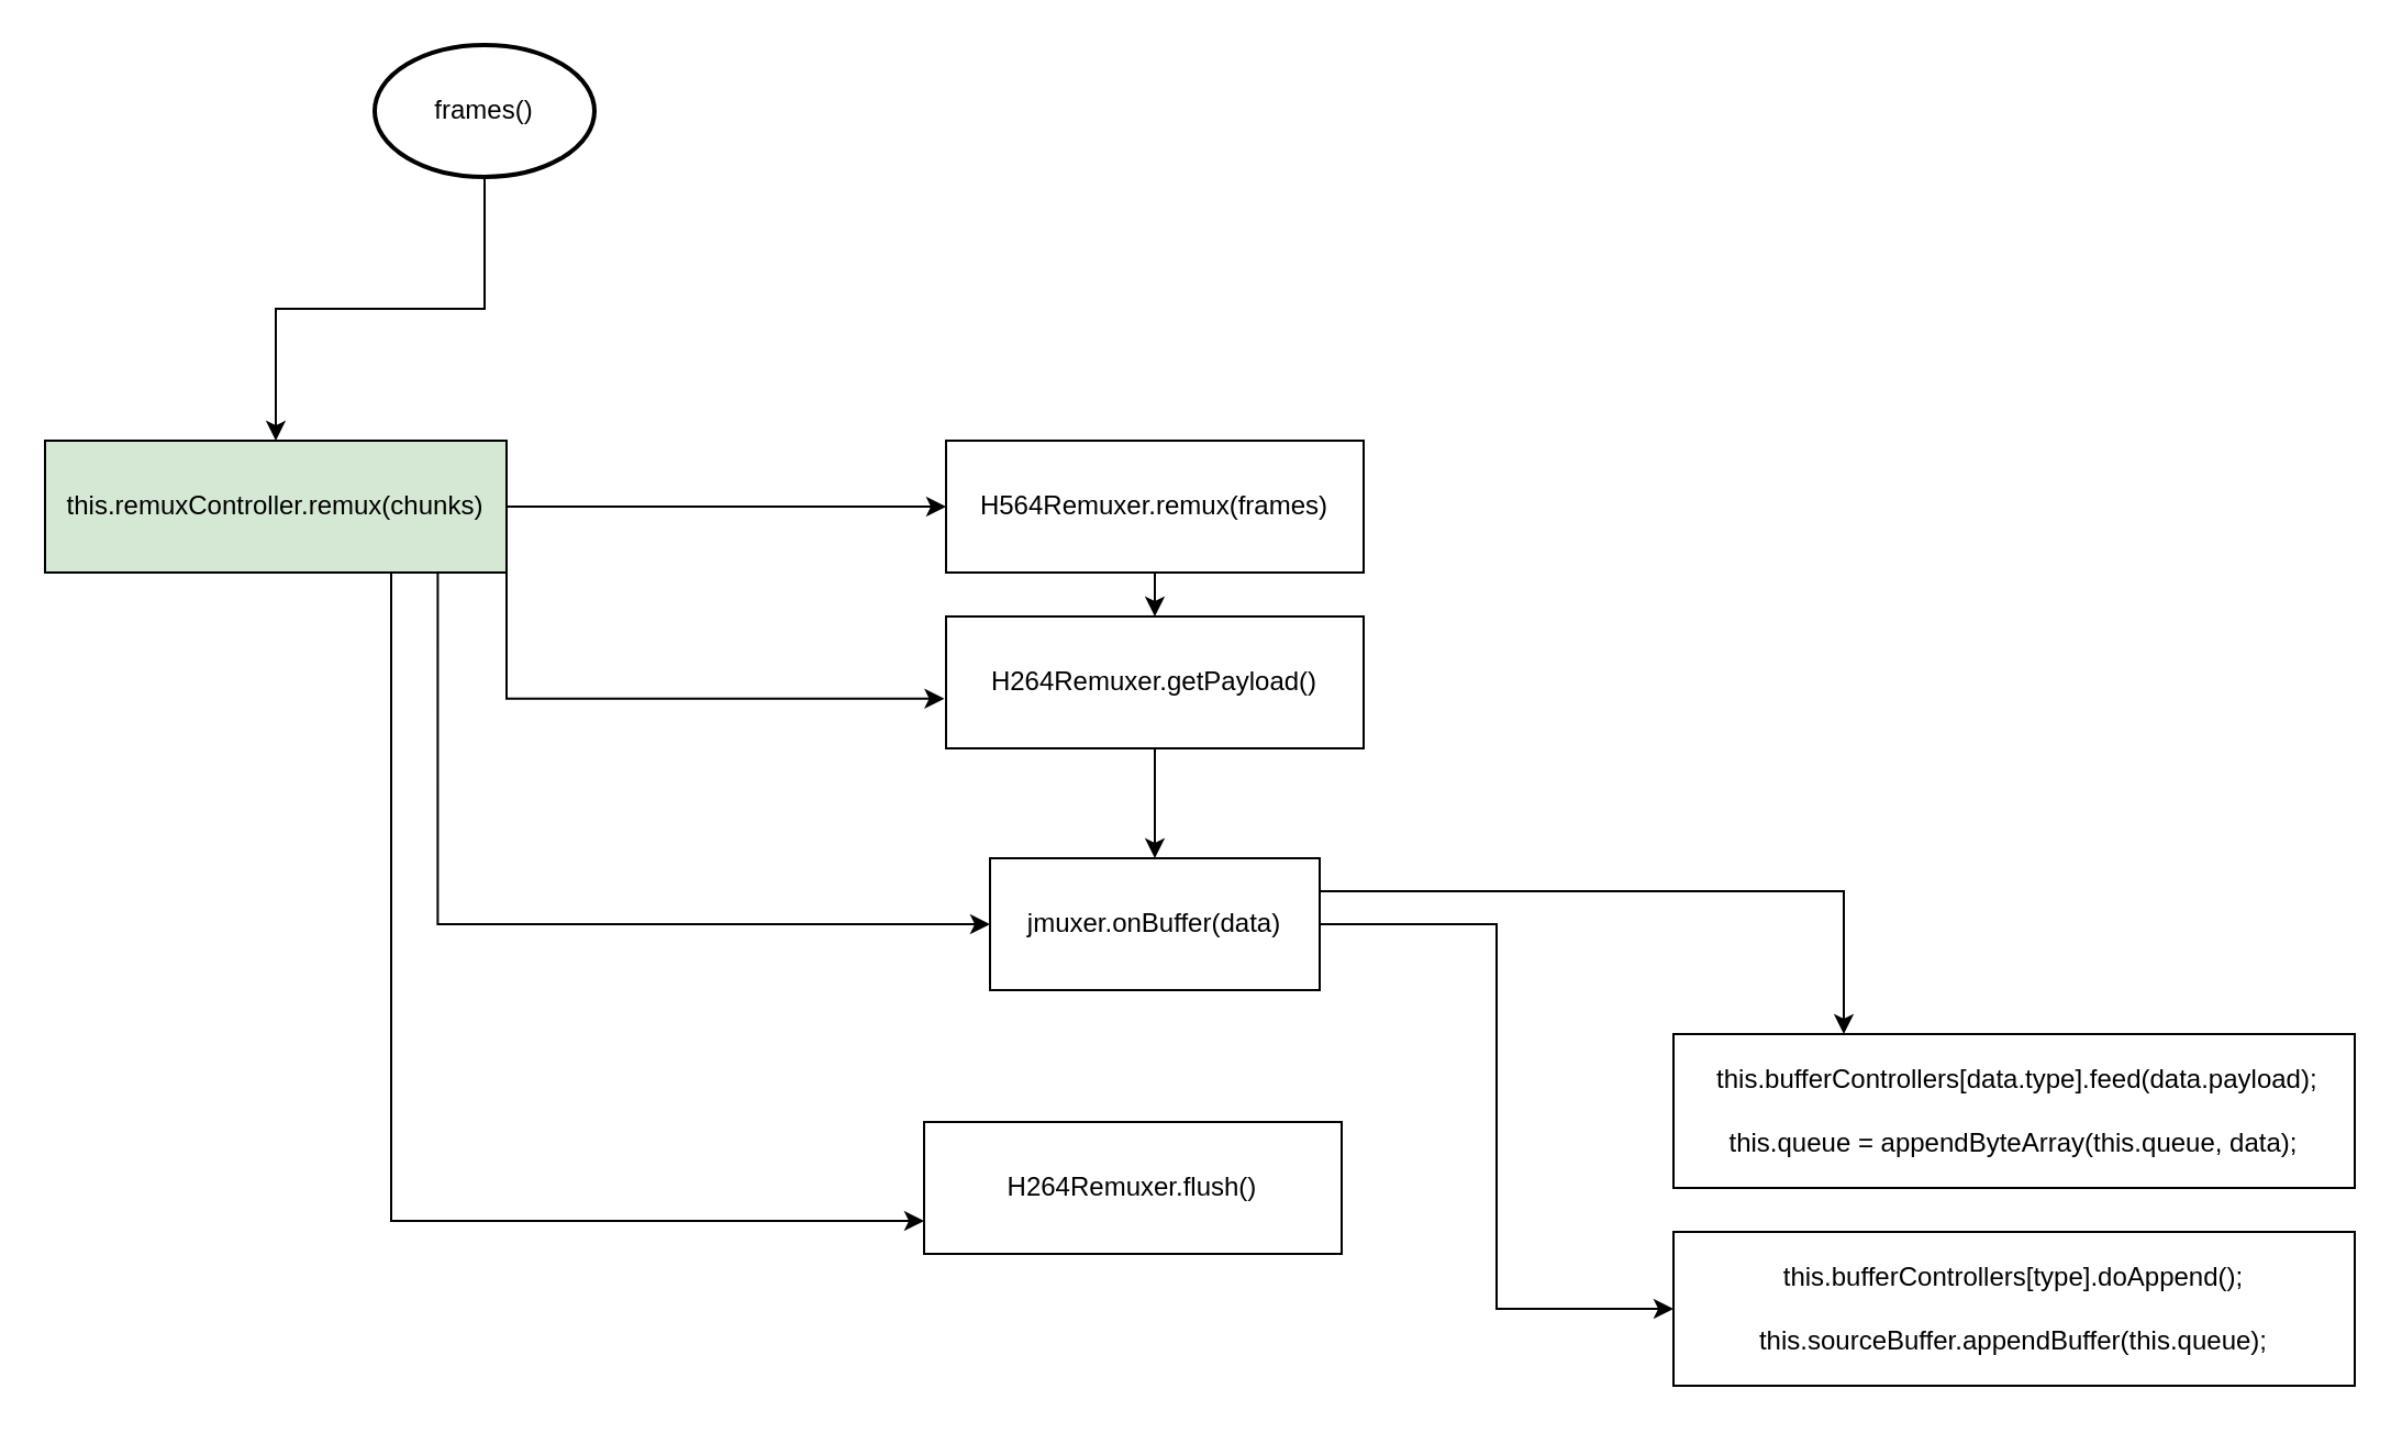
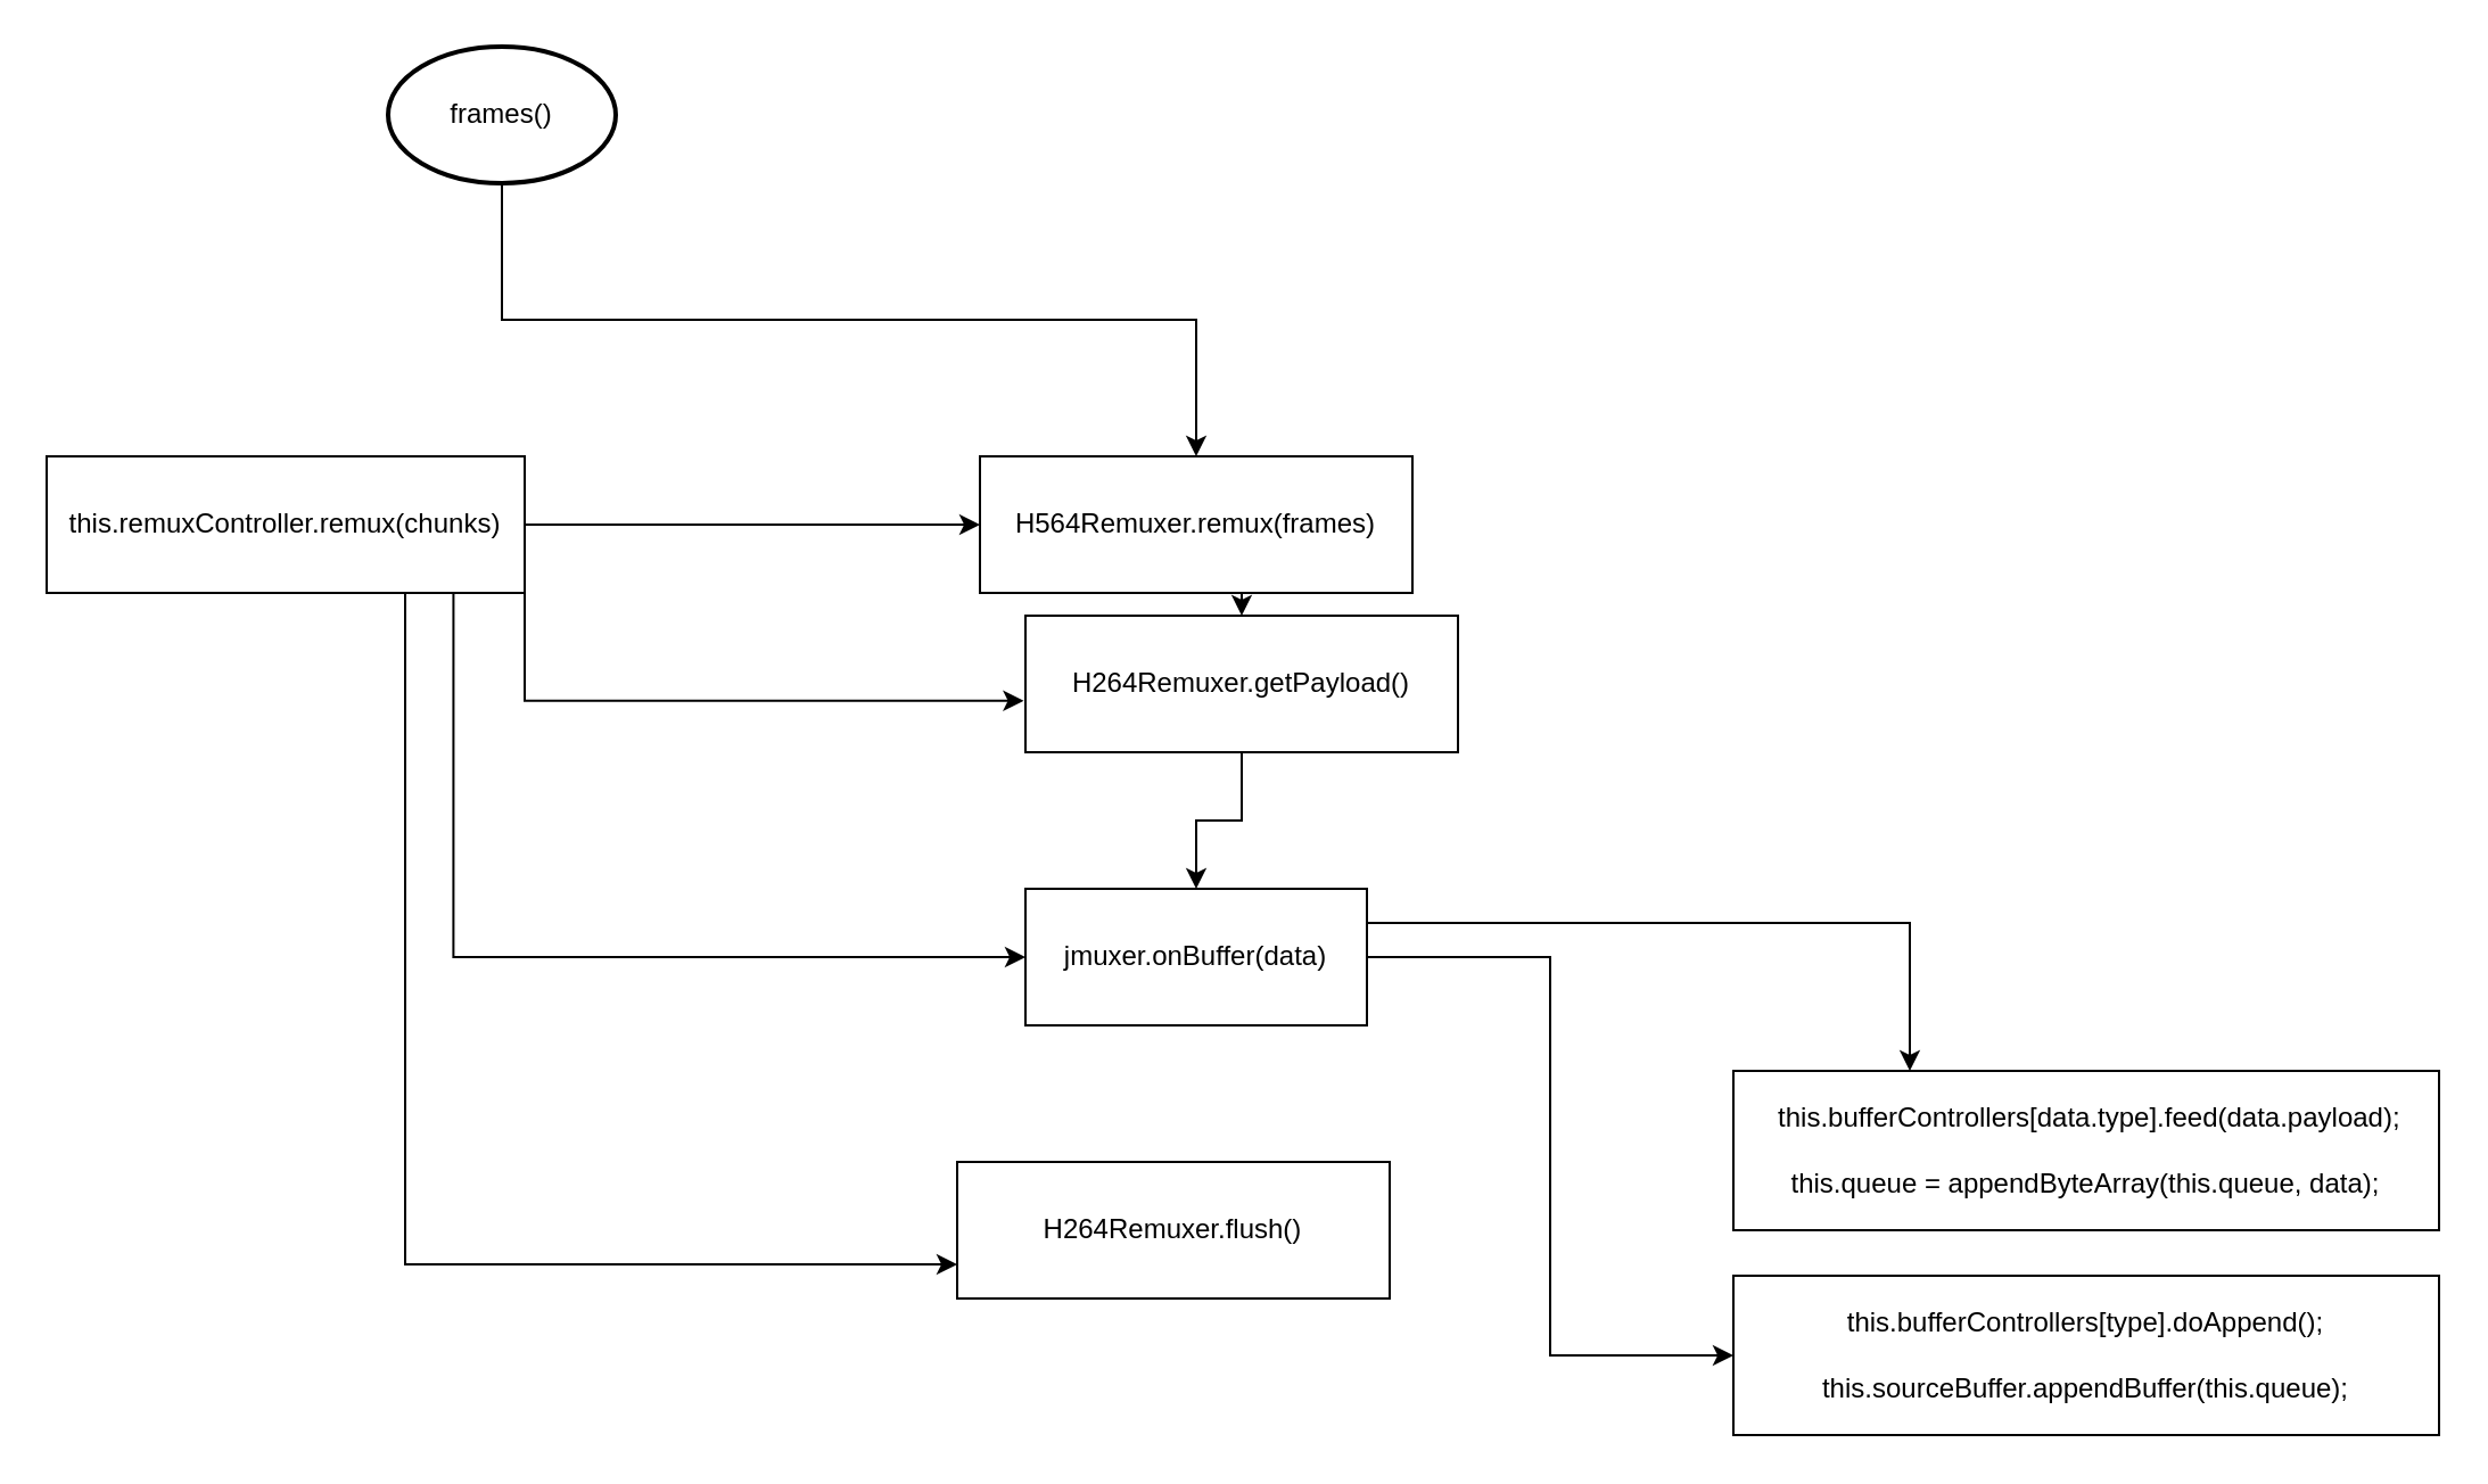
  <mxCell id="0" />
  <mxCell id="1" parent="0" />
  <mxCell id="2" style="edgeStyle=orthogonalEdgeStyle;rounded=0;orthogonalLoop=1;jettySize=auto;html=1;exitX=1;exitY=0.5;exitDx=0;exitDy=0;entryX=0;entryY=0.5;entryDx=0;entryDy=0;" parent="1" source="6" target="10" edge="1"><mxGeometry relative="1" as="geometry" /></mxCell>
  <mxCell id="3" style="edgeStyle=orthogonalEdgeStyle;rounded=0;orthogonalLoop=1;jettySize=auto;html=1;exitX=0.851;exitY=0.997;exitDx=0;exitDy=0;entryX=0;entryY=0.5;entryDx=0;entryDy=0;exitPerimeter=0;" parent="1" source="6" target="13" edge="1"><mxGeometry relative="1" as="geometry" /></mxCell>
  <mxCell id="4" style="edgeStyle=orthogonalEdgeStyle;rounded=0;orthogonalLoop=1;jettySize=auto;html=1;exitX=0.75;exitY=1;exitDx=0;exitDy=0;entryX=0;entryY=0.75;entryDx=0;entryDy=0;" edge="1" parent="1" source="6" target="14"><mxGeometry relative="1" as="geometry" /></mxCell>
  <mxCell id="5" style="edgeStyle=orthogonalEdgeStyle;rounded=0;orthogonalLoop=1;jettySize=auto;html=1;exitX=1;exitY=1;exitDx=0;exitDy=0;entryX=-0.004;entryY=0.623;entryDx=0;entryDy=0;entryPerimeter=0;" edge="1" parent="1" source="6" target="18"><mxGeometry relative="1" as="geometry" /></mxCell>
- <mxCell id="6" value="this.remuxController.remux(chunks)" style="rounded=0;whiteSpace=wrap;html=1;fillColor=#d5e8d4;" parent="1" vertex="1"><mxGeometry x="20" y="200" width="210" height="60" as="geometry" /></mxCell>
- <mxCell id="7" style="edgeStyle=orthogonalEdgeStyle;rounded=0;orthogonalLoop=1;jettySize=auto;html=1;exitX=0.5;exitY=1;exitDx=0;exitDy=0;exitPerimeter=0;entryX=0.5;entryY=0;entryDx=0;entryDy=0;" parent="1" source="8" target="6" edge="1"><mxGeometry relative="1" as="geometry" /></mxCell>
+ <mxCell id="6" value="this.remuxController.remux(chunks)" style="rounded=0;whiteSpace=wrap;html=1;" parent="1" vertex="1"><mxGeometry x="20" y="200" width="210" height="60" as="geometry" /></mxCell>
+ <mxCell id="7" style="edgeStyle=orthogonalEdgeStyle;rounded=0;orthogonalLoop=1;jettySize=auto;html=1;exitX=0.5;exitY=1;exitDx=0;exitDy=0;exitPerimeter=0;" parent="1" source="8" target="10" edge="1"><mxGeometry relative="1" as="geometry" /></mxCell>
  <mxCell id="8" value="frames()" style="strokeWidth=2;html=1;shape=mxgraph.flowchart.start_1;whiteSpace=wrap;" parent="1" vertex="1"><mxGeometry x="170" y="20" width="100" height="60" as="geometry" /></mxCell>
  <mxCell id="9" style="edgeStyle=orthogonalEdgeStyle;rounded=0;orthogonalLoop=1;jettySize=auto;html=1;exitX=0.5;exitY=1;exitDx=0;exitDy=0;entryX=0.5;entryY=0;entryDx=0;entryDy=0;" edge="1" parent="1" source="10" target="18"><mxGeometry relative="1" as="geometry" /></mxCell>
  <mxCell id="10" value="H564Remuxer.remux(frames)" style="rounded=0;whiteSpace=wrap;html=1;" parent="1" vertex="1"><mxGeometry x="430" y="200" width="190" height="60" as="geometry" /></mxCell>
  <mxCell id="11" style="edgeStyle=orthogonalEdgeStyle;rounded=0;orthogonalLoop=1;jettySize=auto;html=1;exitX=1;exitY=0.25;exitDx=0;exitDy=0;entryX=0.25;entryY=0;entryDx=0;entryDy=0;" edge="1" parent="1" source="13" target="15"><mxGeometry relative="1" as="geometry" /></mxCell>
  <mxCell id="12" style="edgeStyle=orthogonalEdgeStyle;rounded=0;orthogonalLoop=1;jettySize=auto;html=1;exitX=1;exitY=0.5;exitDx=0;exitDy=0;entryX=0;entryY=0.5;entryDx=0;entryDy=0;" edge="1" parent="1" source="13" target="16"><mxGeometry relative="1" as="geometry" /></mxCell>
  <mxCell id="13" value="jmuxer.onBuffer(data)" style="rounded=0;whiteSpace=wrap;html=1;" parent="1" vertex="1"><mxGeometry x="450" y="390" width="150" height="60" as="geometry" /></mxCell>
  <mxCell id="14" value="H264Remuxer.flush()" style="rounded=0;whiteSpace=wrap;html=1;" vertex="1" parent="1"><mxGeometry x="420" y="510" width="190" height="60" as="geometry" /></mxCell>
  <mxCell id="15" value="&amp;nbsp;this.bufferControllers[data.type].feed(data.payload);&lt;br&gt;&lt;br&gt;this.queue = appendByteArray(this.queue, data);" style="rounded=0;whiteSpace=wrap;html=1;" vertex="1" parent="1"><mxGeometry x="761" y="470" width="310" height="70" as="geometry" /></mxCell>
  <mxCell id="16" value="this.bufferControllers[type].doAppend();&lt;br&gt;&lt;br&gt;this.sourceBuffer.appendBuffer(this.queue);" style="rounded=0;whiteSpace=wrap;html=1;" vertex="1" parent="1"><mxGeometry x="761" y="560" width="310" height="70" as="geometry" /></mxCell>
  <mxCell id="17" style="edgeStyle=orthogonalEdgeStyle;rounded=0;orthogonalLoop=1;jettySize=auto;html=1;entryX=0.5;entryY=0;entryDx=0;entryDy=0;" edge="1" parent="1" source="18" target="13"><mxGeometry relative="1" as="geometry" /></mxCell>
- <mxCell id="18" value="H264Remuxer.getPayload()" style="rounded=0;whiteSpace=wrap;html=1;" vertex="1" parent="1"><mxGeometry x="430" y="280" width="190" height="60" as="geometry" /></mxCell>
+ <mxCell id="18" value="H264Remuxer.getPayload()" style="rounded=0;whiteSpace=wrap;html=1;" vertex="1" parent="1"><mxGeometry x="450" y="270" width="190" height="60" as="geometry" /></mxCell>
